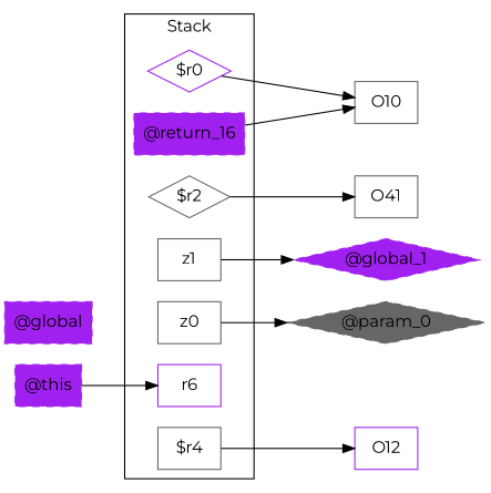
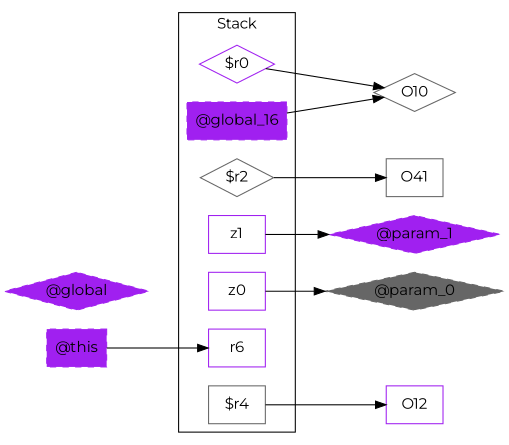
  digraph {
    fontname=Montserrat
    rankDir=LR
    rankdir=LR
    node [color=purple fontname=Montserrat shape=box]
    edge [fontname=Montserrat]
-   "@return_16" [style="filled,dashed"]
+   "@return_16" [style="filled,dashed" label="@global_16"]
    "$r2" [color=gray40 shape=diamond]
    "$r0" [shape=diamond]
-   z1 [color=gray40]
-   z0 [color=gray40]
+   z1
+   z0
    r6
    "$r4" [color=gray40]
-   O10 [color=gray40]
+   O10 [color=gray40 shape=diamond]
    n9 [color=gray40 label=O41]
-   "@param_1" [shape=diamond style="filled,dashed" label="@global_1"]
+   "@param_1" [shape=diamond style="filled,dashed"]
    "@param_0" [color=gray40 shape=diamond style="filled,dashed"]
    O12
    "@this" [style="filled,dashed"]
-   "@global" [style="filled,dashed"]
+   "@global" [shape=diamond style="filled,dashed"]
    subgraph cluster_1 {
      label=Stack
      "@return_16"
      "$r2"
      "$r0"
      z1
      z0
      r6
      "$r4"
    }
    "@return_16" -> O10
    "$r2" -> n9
    "$r0" -> O10
    z1 -> "@param_1"
    z0 -> "@param_0"
    "$r4" -> O12
    "@this" -> r6
  }
